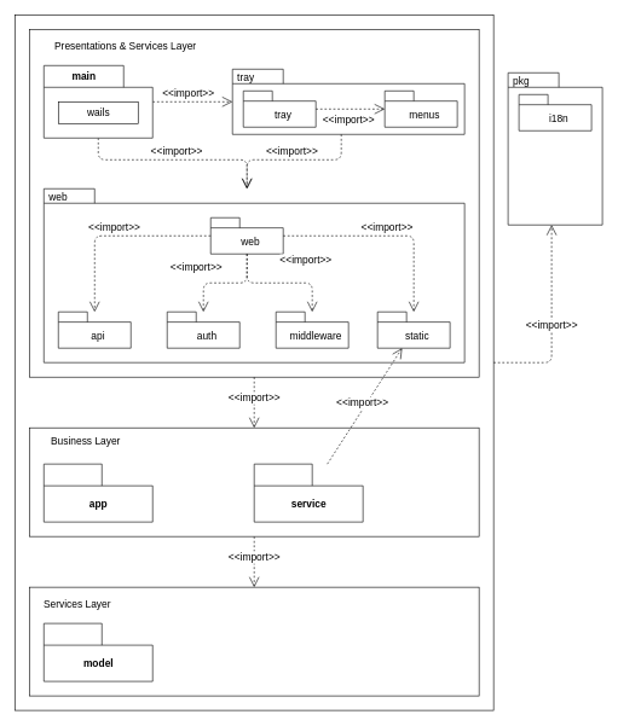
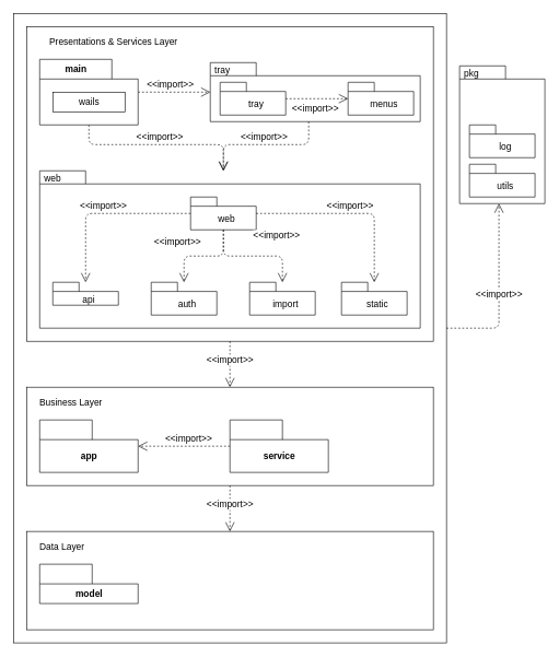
  <mxCell id="0" />
  <mxCell id="1" parent="0" />
  <mxCell id="2" value="" style="rounded=0;whiteSpace=wrap;html=1;fontSize=14;" parent="1" vertex="1"><mxGeometry y="20" width="660" height="960" as="geometry" x="20" /></mxCell>
  <mxCell id="3" value="" style="rounded=0;whiteSpace=wrap;html=1;fontSize=14;" parent="1" vertex="1"><mxGeometry x="40" y="40" width="620" height="480" as="geometry" /></mxCell>
  <mxCell id="4" value="tray" style="shape=folder;xSize=90;align=left;spacingLeft=10;align=left;verticalAlign=top;spacingLeft=5;spacingTop=-4;tabWidth=70;tabHeight=20;tabPosition=left;html=1;strokeWidth=1;recursiveResize=0;fontSize=14;" parent="1" vertex="1"><mxGeometry x="320" y="95" width="320" height="90" as="geometry" /></mxCell>
  <mxCell id="5" value="&lt;br style=&quot;font-size: 14px;&quot;&gt;tray" style="strokeColor=inherit;fillColor=inherit;gradientColor=inherit;shape=folder;spacingLeft=10;tabWidth=40;tabHeight=14;tabPosition=left;fontSize=14;html=1;whiteSpace=wrap;" parent="4" vertex="1"><mxGeometry x="15" y="30" width="100" height="50" as="geometry" /></mxCell>
  <mxCell id="6" value="&lt;br style=&quot;font-size: 14px;&quot;&gt;menus" style="strokeColor=inherit;fillColor=inherit;gradientColor=inherit;shape=folder;spacingLeft=10;tabWidth=40;tabHeight=14;tabPosition=left;fontSize=14;html=1;whiteSpace=wrap;" parent="4" vertex="1"><mxGeometry x="210" y="30" width="100" height="50" as="geometry" /></mxCell>
  <mxCell id="7" value="&amp;lt;&amp;lt;import&amp;gt;&amp;gt;" style="strokeColor=inherit;fillColor=inherit;gradientColor=inherit;edgeStyle=none;endArrow=open;dashed=1;verticalAlign=top;labelBackgroundColor=none;endSize=12;html=1;fontSize=14;" parent="4" source="5" target="6" edge="1"><mxGeometry x="-0.053" relative="1" as="geometry"><mxPoint as="offset" /></mxGeometry></mxCell>
  <mxCell id="8" value="web" style="shape=folder;xSize=90;align=left;spacingLeft=10;align=left;verticalAlign=top;spacingLeft=5;spacingTop=-4;tabWidth=70;tabHeight=20;tabPosition=left;html=1;strokeWidth=1;recursiveResize=0;fontSize=14;" parent="1" vertex="1"><mxGeometry x="60" y="260" width="580" height="240" as="geometry" /></mxCell>
  <mxCell id="9" value="&lt;br style=&quot;font-size: 14px;&quot;&gt;web" style="strokeColor=inherit;fillColor=inherit;gradientColor=inherit;shape=folder;spacingLeft=10;tabWidth=40;tabHeight=14;tabPosition=left;fontSize=14;html=1;whiteSpace=wrap;" parent="8" vertex="1"><mxGeometry x="230" y="40" width="100" height="50" as="geometry" /></mxCell>
- <mxCell id="10" value="&lt;br style=&quot;font-size: 14px;&quot;&gt;api" style="strokeColor=inherit;fillColor=inherit;gradientColor=inherit;shape=folder;spacingLeft=10;tabWidth=40;tabHeight=14;tabPosition=left;fontSize=14;html=1;whiteSpace=wrap;" parent="8" vertex="1"><mxGeometry x="20" y="170" width="100" height="50" as="geometry" /></mxCell>
- <mxCell id="11" value="&lt;br style=&quot;font-size: 14px;&quot;&gt;middleware" style="strokeColor=inherit;fillColor=inherit;gradientColor=inherit;shape=folder;spacingLeft=10;tabWidth=40;tabHeight=14;tabPosition=left;fontSize=14;html=1;whiteSpace=wrap;" parent="8" vertex="1"><mxGeometry x="320" y="170" width="100" height="50" as="geometry" /></mxCell>
+ <mxCell id="10" value="&lt;br style=&quot;font-size: 14px;&quot;&gt;api" style="strokeColor=inherit;fillColor=inherit;gradientColor=inherit;shape=folder;spacingLeft=10;tabWidth=40;tabHeight=14;tabPosition=left;fontSize=14;html=1;whiteSpace=wrap;" parent="8" vertex="1"><mxGeometry x="20" y="170" width="100" height="35" as="geometry" /></mxCell>
+ <mxCell id="11" value="&lt;br style=&quot;font-size: 14px;&quot;&gt;import" style="strokeColor=inherit;fillColor=inherit;gradientColor=inherit;shape=folder;spacingLeft=10;tabWidth=40;tabHeight=14;tabPosition=left;fontSize=14;html=1;whiteSpace=wrap;" parent="8" vertex="1"><mxGeometry x="320" y="170" width="100" height="50" as="geometry" /></mxCell>
  <mxCell id="12" value="&lt;br style=&quot;font-size: 14px;&quot;&gt;auth" style="strokeColor=inherit;fillColor=inherit;gradientColor=inherit;shape=folder;spacingLeft=10;tabWidth=40;tabHeight=14;tabPosition=left;fontSize=14;html=1;whiteSpace=wrap;" parent="8" vertex="1"><mxGeometry x="170" y="170" width="100" height="50" as="geometry" /></mxCell>
  <mxCell id="13" value="&lt;br style=&quot;font-size: 14px;&quot;&gt;static" style="strokeColor=inherit;fillColor=inherit;gradientColor=inherit;shape=folder;spacingLeft=10;tabWidth=40;tabHeight=14;tabPosition=left;fontSize=14;html=1;whiteSpace=wrap;" parent="8" vertex="1"><mxGeometry x="460" y="170" width="100" height="50" as="geometry" /></mxCell>
  <mxCell id="14" value="&amp;lt;&amp;lt;import&amp;gt;&amp;gt;" style="html=1;endArrow=open;endSize=12;dashed=1;verticalAlign=bottom;jumpStyle=none;edgeStyle=orthogonalEdgeStyle;fontSize=14;" parent="8" source="9" target="10" edge="1"><mxGeometry width="160" relative="1" as="geometry"><mxPoint x="85" y="-60" as="sourcePoint" /><mxPoint x="290" y="10" as="targetPoint" /></mxGeometry></mxCell>
  <mxCell id="15" value="&amp;lt;&amp;lt;import&amp;gt;&amp;gt;" style="html=1;endArrow=open;endSize=12;dashed=1;verticalAlign=bottom;jumpStyle=none;edgeStyle=orthogonalEdgeStyle;fontSize=14;" parent="8" source="9" target="12" edge="1"><mxGeometry x="0.429" y="-14" width="160" relative="1" as="geometry"><mxPoint x="240" y="75" as="sourcePoint" /><mxPoint x="80" y="140" as="targetPoint" /><mxPoint x="4" y="-10" as="offset" /></mxGeometry></mxCell>
  <mxCell id="16" value="&amp;lt;&amp;lt;import&amp;gt;&amp;gt;" style="html=1;endArrow=open;endSize=12;dashed=1;verticalAlign=bottom;jumpStyle=none;edgeStyle=orthogonalEdgeStyle;fontSize=14;" parent="8" source="9" target="11" edge="1"><mxGeometry x="0.529" y="-10" width="160" relative="1" as="geometry"><mxPoint x="290" y="100" as="sourcePoint" /><mxPoint x="220" y="140" as="targetPoint" /><mxPoint x="1" y="-20" as="offset" /></mxGeometry></mxCell>
  <mxCell id="17" value="&amp;lt;&amp;lt;import&amp;gt;&amp;gt;" style="html=1;endArrow=open;endSize=12;dashed=1;verticalAlign=bottom;jumpStyle=none;edgeStyle=orthogonalEdgeStyle;fontSize=14;" parent="8" source="9" target="13" edge="1"><mxGeometry width="160" relative="1" as="geometry"><mxPoint x="300" y="110" as="sourcePoint" /><mxPoint x="230" y="150" as="targetPoint" /></mxGeometry></mxCell>
  <mxCell id="18" value="&amp;lt;&amp;lt;import&amp;gt;&amp;gt;" style="html=1;endArrow=open;endSize=12;dashed=1;verticalAlign=bottom;jumpStyle=none;fontSize=14;" parent="1" source="35" target="4" edge="1"><mxGeometry x="-0.111" width="160" relative="1" as="geometry"><mxPoint x="490" y="110" as="sourcePoint" /><mxPoint x="650" y="110" as="targetPoint" /><mxPoint as="offset" /></mxGeometry></mxCell>
  <mxCell id="19" value="&amp;lt;&amp;lt;import&amp;gt;&amp;gt;" style="edgeStyle=orthogonalEdgeStyle;html=1;endArrow=open;endSize=12;dashed=1;verticalAlign=bottom;jumpStyle=none;fontSize=14;" parent="1" source="4" target="8" edge="1"><mxGeometry width="160" relative="1" as="geometry"><mxPoint x="370" y="140" as="sourcePoint" /><mxPoint x="610" y="280" as="targetPoint" /><mxPoint as="offset" /><Array as="points"><mxPoint x="470" y="220" /><mxPoint x="340" y="220" /></Array></mxGeometry></mxCell>
  <mxCell id="20" value="&amp;lt;&amp;lt;import&amp;gt;&amp;gt;" style="html=1;endArrow=open;endSize=12;dashed=1;verticalAlign=bottom;jumpStyle=none;fontSize=14;" parent="1" source="28" target="26" edge="1"><mxGeometry x="0.143" width="160" relative="1" as="geometry"><mxPoint x="750" y="460" as="sourcePoint" /><mxPoint x="730" y="640" as="targetPoint" /><mxPoint as="offset" /></mxGeometry></mxCell>
  <mxCell id="21" value="pkg" style="shape=folder;xSize=90;align=left;spacingLeft=10;align=left;verticalAlign=top;spacingLeft=5;spacingTop=-4;tabWidth=70;tabHeight=20;tabPosition=left;html=1;strokeWidth=1;recursiveResize=0;fontSize=14;" parent="1" vertex="1"><mxGeometry x="700" y="100" width="130" height="210" as="geometry" /></mxCell>
- <mxCell id="22" value="&lt;br style=&quot;font-size: 14px;&quot;&gt;i18n" style="strokeColor=inherit;fillColor=inherit;gradientColor=inherit;shape=folder;spacingLeft=10;tabWidth=40;tabHeight=14;tabPosition=left;fontSize=14;html=1;whiteSpace=wrap;" parent="21" vertex="1"><mxGeometry x="15" y="30" width="100" height="50" as="geometry" /></mxCell>
+ <mxCell id="23" value="&lt;br style=&quot;font-size: 14px;&quot;&gt;log" style="strokeColor=inherit;fillColor=inherit;gradientColor=inherit;shape=folder;spacingLeft=10;tabWidth=40;tabHeight=14;tabPosition=left;fontSize=14;html=1;whiteSpace=wrap;" parent="21" vertex="1"><mxGeometry x="15" y="90" width="100" height="50" as="geometry" /></mxCell>
+ <mxCell id="24" value="&lt;br style=&quot;font-size: 14px;&quot;&gt;utils" style="strokeColor=inherit;fillColor=inherit;gradientColor=inherit;shape=folder;spacingLeft=10;tabWidth=40;tabHeight=14;tabPosition=left;fontSize=14;html=1;whiteSpace=wrap;" parent="21" vertex="1"><mxGeometry x="15" y="150" width="100" height="50" as="geometry" /></mxCell>
  <mxCell id="25" value="&amp;lt;&amp;lt;import&amp;gt;&amp;gt;" style="html=1;endArrow=open;endSize=12;dashed=1;verticalAlign=bottom;jumpStyle=none;edgeStyle=orthogonalEdgeStyle;fontSize=14;" parent="1" source="2" target="21" edge="1"><mxGeometry x="-0.111" width="160" relative="1" as="geometry"><mxPoint x="350" y="370.211" as="sourcePoint" /><mxPoint x="220" y="357.394" as="targetPoint" /><mxPoint as="offset" /><Array as="points"><mxPoint x="760" y="500" /></Array></mxGeometry></mxCell>
  <mxCell id="26" value="" style="rounded=0;whiteSpace=wrap;html=1;fontSize=14;" parent="1" vertex="1"><mxGeometry x="40" y="810" width="620" height="150" as="geometry" /></mxCell>
- <mxCell id="27" value="model" style="shape=folder;fontStyle=1;tabWidth=80;tabHeight=30;tabPosition=left;html=1;boundedLbl=1;fontSize=14;" parent="1" vertex="1"><mxGeometry x="60" y="860" width="150" height="80" as="geometry" /></mxCell>
+ <mxCell id="27" value="model" style="shape=folder;fontStyle=1;tabWidth=80;tabHeight=30;tabPosition=left;html=1;boundedLbl=1;fontSize=14;" parent="1" vertex="1"><mxGeometry x="60" y="860" width="150" height="60" as="geometry" /></mxCell>
  <mxCell id="28" value="" style="rounded=0;whiteSpace=wrap;html=1;fontSize=14;" parent="1" vertex="1"><mxGeometry x="40" y="590" width="620" height="150" as="geometry" /></mxCell>
  <mxCell id="29" value="app" style="shape=folder;fontStyle=1;tabWidth=80;tabHeight=30;tabPosition=left;html=1;boundedLbl=1;fontSize=14;" parent="1" vertex="1"><mxGeometry x="60" y="640" width="150" height="80" as="geometry" /></mxCell>
- <mxCell id="30" value="Services Layer" style="text;html=1;strokeColor=none;fillColor=none;align=left;verticalAlign=top;whiteSpace=wrap;rounded=0;spacing=0;fontSize=14;" parent="1" vertex="1"><mxGeometry x="60" y="820" width="150" height="30" as="geometry" /></mxCell>
- <mxCell id="31" value="Business Layer" style="text;html=1;strokeColor=none;fillColor=none;align=left;verticalAlign=top;whiteSpace=wrap;rounded=0;spacing=0;fontSize=14;" parent="1" vertex="1"><mxGeometry x="70" y="595" width="150" height="30" as="geometry" /></mxCell>
+ <mxCell id="30" value="Data Layer" style="text;html=1;strokeColor=none;fillColor=none;align=left;verticalAlign=top;whiteSpace=wrap;rounded=0;spacing=0;fontSize=14;" parent="1" vertex="1"><mxGeometry x="60" y="820" width="150" height="30" as="geometry" /></mxCell>
+ <mxCell id="31" value="Business Layer" style="text;html=1;strokeColor=none;fillColor=none;align=left;verticalAlign=top;whiteSpace=wrap;rounded=0;spacing=0;fontSize=14;" parent="1" vertex="1"><mxGeometry x="60" y="600" width="150" height="30" as="geometry" /></mxCell>
  <mxCell id="32" value="Presentations &amp;amp; Services Layer" style="text;html=1;strokeColor=none;fillColor=none;align=left;verticalAlign=top;whiteSpace=wrap;rounded=0;spacing=0;fontSize=14;" parent="1" vertex="1"><mxGeometry x="75" y="50" width="250" height="30" as="geometry" /></mxCell>
  <mxCell id="33" value="&amp;lt;&amp;lt;import&amp;gt;&amp;gt;" style="html=1;endArrow=open;endSize=12;dashed=1;verticalAlign=bottom;jumpStyle=none;fontSize=14;" parent="1" source="3" target="28" edge="1"><mxGeometry x="0.143" width="160" relative="1" as="geometry"><mxPoint x="760" y="470" as="sourcePoint" /><mxPoint x="740" y="650" as="targetPoint" /><mxPoint as="offset" /></mxGeometry></mxCell>
  <mxCell id="34" value="&amp;lt;&amp;lt;import&amp;gt;&amp;gt;" style="html=1;endArrow=open;endSize=12;dashed=1;verticalAlign=bottom;jumpStyle=none;edgeStyle=orthogonalEdgeStyle;fontSize=14;" parent="1" source="35" target="8" edge="1"><mxGeometry width="160" relative="1" as="geometry"><mxPoint x="220" y="135" as="sourcePoint" /><mxPoint x="330" y="135" as="targetPoint" /><Array as="points"><mxPoint x="135" y="220" /><mxPoint x="340" y="220" /></Array></mxGeometry></mxCell>
  <mxCell id="35" value="main" style="shape=folder;fontStyle=1;tabWidth=110;tabHeight=30;tabPosition=left;html=1;boundedLbl=1;labelInHeader=1;container=1;collapsible=0;recursiveResize=0;fontSize=14;" parent="1" vertex="1"><mxGeometry x="60" y="90" width="150" height="100" as="geometry" /></mxCell>
  <mxCell id="36" value="wails" style="html=1;fontSize=14;" parent="35" vertex="1"><mxGeometry width="110" height="30" relative="1" as="geometry"><mxPoint x="20" y="50" as="offset" /></mxGeometry></mxCell>
  <mxCell id="37" value="service" style="shape=folder;fontStyle=1;tabWidth=80;tabHeight=30;tabPosition=left;html=1;boundedLbl=1;fontSize=14;" vertex="1" parent="1"><mxGeometry x="350" y="640" width="150" height="80" as="geometry" /></mxCell>
- <mxCell id="38" value="&amp;lt;&amp;lt;import&amp;gt;&amp;gt;" style="html=1;endArrow=open;endSize=12;dashed=1;verticalAlign=bottom;jumpStyle=none;fontSize=14;" edge="1" parent="1" source="37" target="13"><mxGeometry x="-0.091" width="160" relative="1" as="geometry"><mxPoint x="360" y="530" as="sourcePoint" /><mxPoint x="360" y="600" as="targetPoint" /><mxPoint x="1" as="offset" /></mxGeometry></mxCell>
+ <mxCell id="38" value="&amp;lt;&amp;lt;import&amp;gt;&amp;gt;" style="html=1;endArrow=open;endSize=12;dashed=1;verticalAlign=bottom;jumpStyle=none;fontSize=14;" edge="1" parent="1" source="37" target="29"><mxGeometry x="-0.091" width="160" relative="1" as="geometry"><mxPoint x="360" y="530" as="sourcePoint" /><mxPoint x="360" y="600" as="targetPoint" /><mxPoint x="1" as="offset" /></mxGeometry></mxCell>
